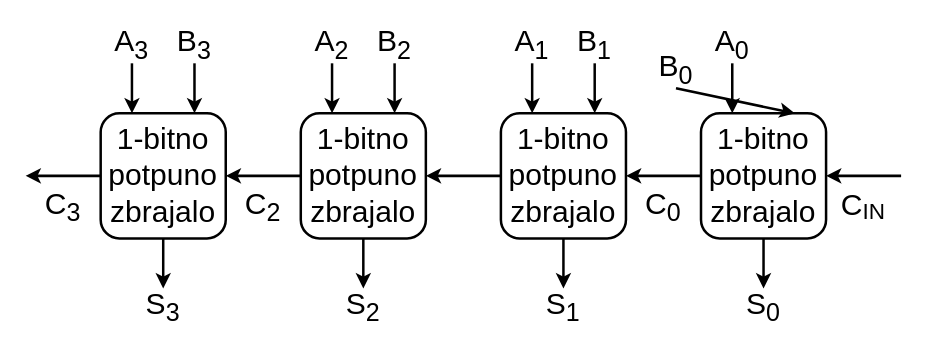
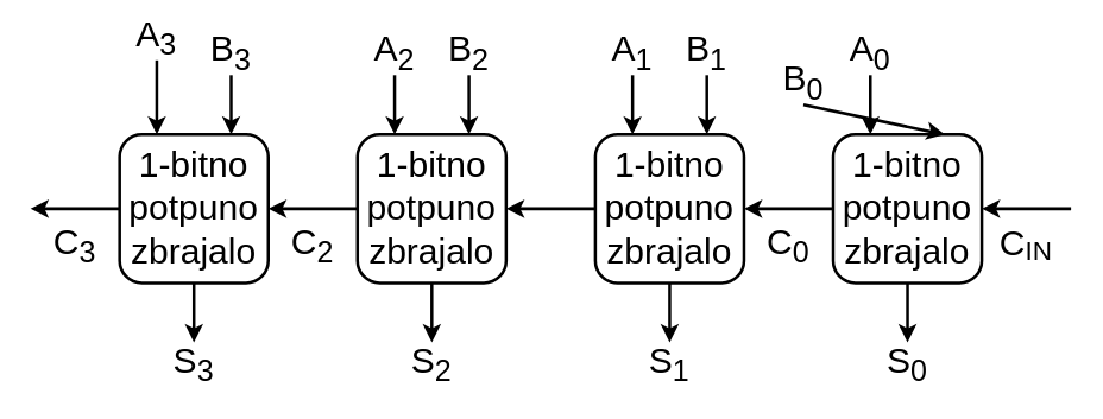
  <mxCell id="0" />
  <mxCell id="1" parent="0" />
  <mxCell id="2" value="" style="group" parent="1" vertex="1" connectable="0"><mxGeometry x="500" y="20" width="160" height="240" as="geometry" /></mxCell>
  <mxCell id="3" value="&lt;font style=&quot;font-size: 24px&quot;&gt;C&lt;sub&gt;0&lt;/sub&gt;&lt;/font&gt;" style="text;html=1;strokeColor=none;fillColor=none;align=center;verticalAlign=middle;whiteSpace=wrap;rounded=0;" parent="2" vertex="1"><mxGeometry x="10" y="130" width="40" height="30" as="geometry" /></mxCell>
  <mxCell id="4" value="&lt;font style=&quot;font-size: 24px&quot;&gt;A&lt;sub&gt;0&lt;/sub&gt;&lt;/font&gt;" style="text;html=1;strokeColor=none;fillColor=none;align=center;verticalAlign=middle;whiteSpace=wrap;rounded=0;" parent="2" vertex="1"><mxGeometry x="70" width="30" height="30" as="geometry" /></mxCell>
  <mxCell id="5" value="&lt;font style=&quot;font-size: 24px&quot;&gt;1-bitno&lt;br&gt;potpuno&lt;br&gt;zbrajalo&lt;br&gt;&lt;/font&gt;" style="text;html=1;strokeColor=#000000;fillColor=none;align=center;verticalAlign=middle;whiteSpace=wrap;rounded=1;strokeWidth=2;" parent="2" vertex="1"><mxGeometry x="60" y="70" width="100" height="100" as="geometry" /></mxCell>
  <mxCell id="6" value="" style="endArrow=classic;html=1;exitX=0.5;exitY=1;exitDx=0;exitDy=0;entryX=0.25;entryY=0;entryDx=0;entryDy=0;strokeWidth=2;" parent="2" source="4" target="5" edge="1"><mxGeometry width="50" height="50" relative="1" as="geometry"><mxPoint x="-320" y="250" as="sourcePoint" /><mxPoint x="-270" y="200" as="targetPoint" /></mxGeometry></mxCell>
  <mxCell id="7" value="&lt;font style=&quot;font-size: 24px&quot;&gt;B&lt;sub&gt;0&lt;/sub&gt;&lt;/font&gt;" style="text;html=1;strokeColor=none;fillColor=none;align=center;verticalAlign=middle;whiteSpace=wrap;rounded=0;" parent="2" vertex="1"><mxGeometry x="25" y="20" width="30" height="30" as="geometry" /></mxCell>
  <mxCell id="8" value="" style="endArrow=classic;html=1;strokeWidth=2;entryX=0.75;entryY=0;entryDx=0;entryDy=0;exitX=0.5;exitY=1;exitDx=0;exitDy=0;" parent="2" source="7" target="5" edge="1"><mxGeometry width="50" height="50" relative="1" as="geometry"><mxPoint x="60" y="240" as="sourcePoint" /><mxPoint x="110" y="190" as="targetPoint" /></mxGeometry></mxCell>
  <mxCell id="9" value="&lt;font style=&quot;font-size: 24px&quot;&gt;S&lt;sub&gt;0&lt;/sub&gt;&lt;/font&gt;" style="text;html=1;strokeColor=none;fillColor=none;align=center;verticalAlign=middle;whiteSpace=wrap;rounded=0;" parent="2" vertex="1"><mxGeometry x="95" y="210" width="30" height="30" as="geometry" /></mxCell>
  <mxCell id="10" value="" style="endArrow=classic;html=1;strokeWidth=2;exitX=0.5;exitY=1;exitDx=0;exitDy=0;entryX=0.5;entryY=0;entryDx=0;entryDy=0;" parent="2" source="5" target="9" edge="1"><mxGeometry width="50" height="50" relative="1" as="geometry"><mxPoint x="60" y="300" as="sourcePoint" /><mxPoint x="110" y="200" as="targetPoint" /></mxGeometry></mxCell>
  <mxCell id="11" value="" style="group" parent="1" vertex="1" connectable="0"><mxGeometry x="340" y="20" width="160" height="240" as="geometry" /></mxCell>
  <mxCell id="12" value="&lt;font style=&quot;font-size: 24px&quot;&gt;A&lt;sub&gt;1&lt;/sub&gt;&lt;/font&gt;" style="text;html=1;strokeColor=none;fillColor=none;align=center;verticalAlign=middle;whiteSpace=wrap;rounded=0;" parent="11" vertex="1"><mxGeometry x="70" width="30" height="30" as="geometry" /></mxCell>
  <mxCell id="13" value="&lt;font style=&quot;font-size: 24px&quot;&gt;1-bitno&lt;br&gt;potpuno&lt;br&gt;zbrajalo&lt;br&gt;&lt;/font&gt;" style="text;html=1;strokeColor=#000000;fillColor=none;align=center;verticalAlign=middle;whiteSpace=wrap;rounded=1;strokeWidth=2;" parent="11" vertex="1"><mxGeometry x="60" y="70" width="100" height="100" as="geometry" /></mxCell>
  <mxCell id="14" value="" style="endArrow=classic;html=1;exitX=0.5;exitY=1;exitDx=0;exitDy=0;entryX=0.25;entryY=0;entryDx=0;entryDy=0;strokeWidth=2;" parent="11" source="12" target="13" edge="1"><mxGeometry width="50" height="50" relative="1" as="geometry"><mxPoint x="-320" y="250" as="sourcePoint" /><mxPoint x="-270" y="200" as="targetPoint" /></mxGeometry></mxCell>
  <mxCell id="15" value="&lt;font style=&quot;font-size: 24px&quot;&gt;B&lt;sub&gt;1&lt;/sub&gt;&lt;/font&gt;" style="text;html=1;strokeColor=none;fillColor=none;align=center;verticalAlign=middle;whiteSpace=wrap;rounded=0;" parent="11" vertex="1"><mxGeometry x="120" width="30" height="30" as="geometry" /></mxCell>
  <mxCell id="16" value="" style="endArrow=classic;html=1;strokeWidth=2;entryX=0.75;entryY=0;entryDx=0;entryDy=0;exitX=0.5;exitY=1;exitDx=0;exitDy=0;" parent="11" source="15" target="13" edge="1"><mxGeometry width="50" height="50" relative="1" as="geometry"><mxPoint x="60" y="240" as="sourcePoint" /><mxPoint x="110" y="190" as="targetPoint" /></mxGeometry></mxCell>
  <mxCell id="17" value="&lt;font style=&quot;font-size: 24px&quot;&gt;S&lt;sub&gt;1&lt;/sub&gt;&lt;/font&gt;" style="text;html=1;strokeColor=none;fillColor=none;align=center;verticalAlign=middle;whiteSpace=wrap;rounded=0;" parent="11" vertex="1"><mxGeometry x="95" y="210" width="30" height="30" as="geometry" /></mxCell>
  <mxCell id="18" value="" style="endArrow=classic;html=1;strokeWidth=2;exitX=0.5;exitY=1;exitDx=0;exitDy=0;entryX=0.5;entryY=0;entryDx=0;entryDy=0;" parent="11" source="13" target="17" edge="1"><mxGeometry width="50" height="50" relative="1" as="geometry"><mxPoint x="60" y="300" as="sourcePoint" /><mxPoint x="110" y="200" as="targetPoint" /></mxGeometry></mxCell>
  <mxCell id="19" value="" style="endArrow=classic;html=1;strokeWidth=2;exitX=0;exitY=0.5;exitDx=0;exitDy=0;entryX=1;entryY=0.5;entryDx=0;entryDy=0;" parent="1" source="5" target="13" edge="1"><mxGeometry width="50" height="50" relative="1" as="geometry"><mxPoint x="560" y="330" as="sourcePoint" /><mxPoint x="500" y="140" as="targetPoint" /></mxGeometry></mxCell>
  <mxCell id="20" value="" style="group" parent="1" vertex="1" connectable="0"><mxGeometry x="180" y="20" width="160" height="240" as="geometry" /></mxCell>
  <mxCell id="21" value="&lt;font style=&quot;font-size: 24px&quot;&gt;C&lt;sub&gt;2&lt;/sub&gt;&lt;/font&gt;" style="text;html=1;strokeColor=none;fillColor=none;align=center;verticalAlign=middle;whiteSpace=wrap;rounded=0;" parent="20" vertex="1"><mxGeometry x="10" y="130" width="40" height="30" as="geometry" /></mxCell>
  <mxCell id="22" value="&lt;font style=&quot;font-size: 24px&quot;&gt;A&lt;sub&gt;2&lt;/sub&gt;&lt;/font&gt;" style="text;html=1;strokeColor=none;fillColor=none;align=center;verticalAlign=middle;whiteSpace=wrap;rounded=0;" parent="20" vertex="1"><mxGeometry x="70" width="30" height="30" as="geometry" /></mxCell>
  <mxCell id="23" value="&lt;font style=&quot;font-size: 24px&quot;&gt;1-bitno&lt;br&gt;potpuno&lt;br&gt;zbrajalo&lt;br&gt;&lt;/font&gt;" style="text;html=1;strokeColor=#000000;fillColor=none;align=center;verticalAlign=middle;whiteSpace=wrap;rounded=1;strokeWidth=2;" parent="20" vertex="1"><mxGeometry x="60" y="70" width="100" height="100" as="geometry" /></mxCell>
  <mxCell id="24" value="" style="endArrow=classic;html=1;exitX=0.5;exitY=1;exitDx=0;exitDy=0;entryX=0.25;entryY=0;entryDx=0;entryDy=0;strokeWidth=2;" parent="20" source="22" target="23" edge="1"><mxGeometry width="50" height="50" relative="1" as="geometry"><mxPoint x="-320" y="250" as="sourcePoint" /><mxPoint x="-270" y="200" as="targetPoint" /></mxGeometry></mxCell>
  <mxCell id="25" value="&lt;font style=&quot;font-size: 24px&quot;&gt;B&lt;sub&gt;2&lt;/sub&gt;&lt;/font&gt;" style="text;html=1;strokeColor=none;fillColor=none;align=center;verticalAlign=middle;whiteSpace=wrap;rounded=0;" parent="20" vertex="1"><mxGeometry x="120" width="30" height="30" as="geometry" /></mxCell>
  <mxCell id="26" value="" style="endArrow=classic;html=1;strokeWidth=2;entryX=0.75;entryY=0;entryDx=0;entryDy=0;exitX=0.5;exitY=1;exitDx=0;exitDy=0;" parent="20" source="25" target="23" edge="1"><mxGeometry width="50" height="50" relative="1" as="geometry"><mxPoint x="60" y="240" as="sourcePoint" /><mxPoint x="110" y="190" as="targetPoint" /></mxGeometry></mxCell>
  <mxCell id="27" value="&lt;font style=&quot;font-size: 24px&quot;&gt;S&lt;sub&gt;2&lt;/sub&gt;&lt;/font&gt;" style="text;html=1;strokeColor=none;fillColor=none;align=center;verticalAlign=middle;whiteSpace=wrap;rounded=0;" parent="20" vertex="1"><mxGeometry x="95" y="210" width="30" height="30" as="geometry" /></mxCell>
  <mxCell id="28" value="" style="endArrow=classic;html=1;strokeWidth=2;exitX=0.5;exitY=1;exitDx=0;exitDy=0;entryX=0.5;entryY=0;entryDx=0;entryDy=0;" parent="20" source="23" target="27" edge="1"><mxGeometry width="50" height="50" relative="1" as="geometry"><mxPoint x="60" y="300" as="sourcePoint" /><mxPoint x="110" y="200" as="targetPoint" /></mxGeometry></mxCell>
  <mxCell id="29" value="" style="endArrow=classic;html=1;strokeWidth=2;exitX=0;exitY=0.5;exitDx=0;exitDy=0;entryX=1;entryY=0.5;entryDx=0;entryDy=0;" parent="1" source="13" target="23" edge="1"><mxGeometry width="50" height="50" relative="1" as="geometry"><mxPoint x="400" y="330" as="sourcePoint" /><mxPoint x="340" y="140" as="targetPoint" /></mxGeometry></mxCell>
  <mxCell id="30" value="&lt;font style=&quot;font-size: 24px&quot;&gt;C&lt;sub&gt;3&lt;/sub&gt;&lt;/font&gt;" style="text;html=1;strokeColor=none;fillColor=none;align=center;verticalAlign=middle;whiteSpace=wrap;rounded=0;" parent="1" vertex="1"><mxGeometry x="30" y="150" width="40" height="30" as="geometry" /></mxCell>
- <mxCell id="31" value="&lt;font style=&quot;font-size: 24px&quot;&gt;A&lt;sub&gt;3&lt;/sub&gt;&lt;/font&gt;" style="text;html=1;strokeColor=none;fillColor=none;align=center;verticalAlign=middle;whiteSpace=wrap;rounded=0;" parent="1" vertex="1"><mxGeometry x="90" y="20" width="30" height="30" as="geometry" /></mxCell>
+ <mxCell id="31" value="&lt;font style=&quot;font-size: 24px&quot;&gt;A&lt;sub&gt;3&lt;/sub&gt;&lt;/font&gt;" style="text;html=1;strokeColor=none;fillColor=none;align=center;verticalAlign=middle;whiteSpace=wrap;rounded=0;" parent="1" vertex="1"><mxGeometry x="90" y="10" width="30" height="30" as="geometry" /></mxCell>
  <mxCell id="32" value="&lt;font style=&quot;font-size: 24px&quot;&gt;1-bitno&lt;br&gt;potpuno&lt;br&gt;zbrajalo&lt;br&gt;&lt;/font&gt;" style="text;html=1;strokeColor=#000000;fillColor=none;align=center;verticalAlign=middle;whiteSpace=wrap;rounded=1;strokeWidth=2;" parent="1" vertex="1"><mxGeometry x="80" y="90" width="100" height="100" as="geometry" /></mxCell>
  <mxCell id="33" value="" style="endArrow=classic;html=1;exitX=0.5;exitY=1;exitDx=0;exitDy=0;entryX=0.25;entryY=0;entryDx=0;entryDy=0;strokeWidth=2;" parent="1" source="31" target="32" edge="1"><mxGeometry width="50" height="50" relative="1" as="geometry"><mxPoint x="-300" y="270" as="sourcePoint" /><mxPoint x="-250" y="220" as="targetPoint" /></mxGeometry></mxCell>
  <mxCell id="34" value="&lt;font style=&quot;font-size: 24px&quot;&gt;B&lt;sub&gt;3&lt;/sub&gt;&lt;/font&gt;" style="text;html=1;strokeColor=none;fillColor=none;align=center;verticalAlign=middle;whiteSpace=wrap;rounded=0;" parent="1" vertex="1"><mxGeometry x="140" y="20" width="30" height="30" as="geometry" /></mxCell>
  <mxCell id="35" value="" style="endArrow=classic;html=1;strokeWidth=2;entryX=0.75;entryY=0;entryDx=0;entryDy=0;exitX=0.5;exitY=1;exitDx=0;exitDy=0;" parent="1" source="34" target="32" edge="1"><mxGeometry width="50" height="50" relative="1" as="geometry"><mxPoint x="80" y="260" as="sourcePoint" /><mxPoint x="130" y="210" as="targetPoint" /></mxGeometry></mxCell>
  <mxCell id="36" value="&lt;font style=&quot;font-size: 24px&quot;&gt;S&lt;sub&gt;3&lt;/sub&gt;&lt;/font&gt;" style="text;html=1;strokeColor=none;fillColor=none;align=center;verticalAlign=middle;whiteSpace=wrap;rounded=0;" parent="1" vertex="1"><mxGeometry x="115" y="230" width="30" height="30" as="geometry" /></mxCell>
  <mxCell id="37" value="" style="endArrow=classic;html=1;strokeWidth=2;exitX=0.5;exitY=1;exitDx=0;exitDy=0;entryX=0.5;entryY=0;entryDx=0;entryDy=0;" parent="1" source="32" target="36" edge="1"><mxGeometry width="50" height="50" relative="1" as="geometry"><mxPoint x="80" y="320" as="sourcePoint" /><mxPoint x="130" y="220" as="targetPoint" /></mxGeometry></mxCell>
  <mxCell id="38" value="" style="endArrow=classic;html=1;strokeWidth=2;entryX=1;entryY=0.5;entryDx=0;entryDy=0;exitX=0;exitY=0.5;exitDx=0;exitDy=0;" parent="1" source="23" target="32" edge="1"><mxGeometry width="50" height="50" relative="1" as="geometry"><mxPoint x="30" y="340" as="sourcePoint" /><mxPoint x="80" y="290" as="targetPoint" /></mxGeometry></mxCell>
  <mxCell id="39" value="" style="endArrow=classic;html=1;strokeWidth=2;exitX=0;exitY=0.5;exitDx=0;exitDy=0;" parent="1" source="32" edge="1"><mxGeometry width="50" height="50" relative="1" as="geometry"><mxPoint x="30" y="330" as="sourcePoint" /><mxPoint x="20" y="140" as="targetPoint" /></mxGeometry></mxCell>
  <mxCell id="40" value="" style="endArrow=classic;html=1;strokeWidth=2;entryX=1;entryY=0.5;entryDx=0;entryDy=0;" parent="1" target="5" edge="1"><mxGeometry width="50" height="50" relative="1" as="geometry"><mxPoint x="720" y="140" as="sourcePoint" /><mxPoint x="60" y="280" as="targetPoint" /></mxGeometry></mxCell>
  <mxCell id="41" value="&lt;font&gt;&lt;span style=&quot;font-size: 24px&quot;&gt;C&lt;/span&gt;&lt;sub&gt;&lt;font style=&quot;font-size: 18px&quot;&gt;IN&lt;/font&gt;&lt;/sub&gt;&lt;/font&gt;" style="text;html=1;strokeColor=none;fillColor=none;align=center;verticalAlign=middle;whiteSpace=wrap;rounded=0;" parent="1" vertex="1"><mxGeometry x="670" y="150" width="40" height="30" as="geometry" /></mxCell>
